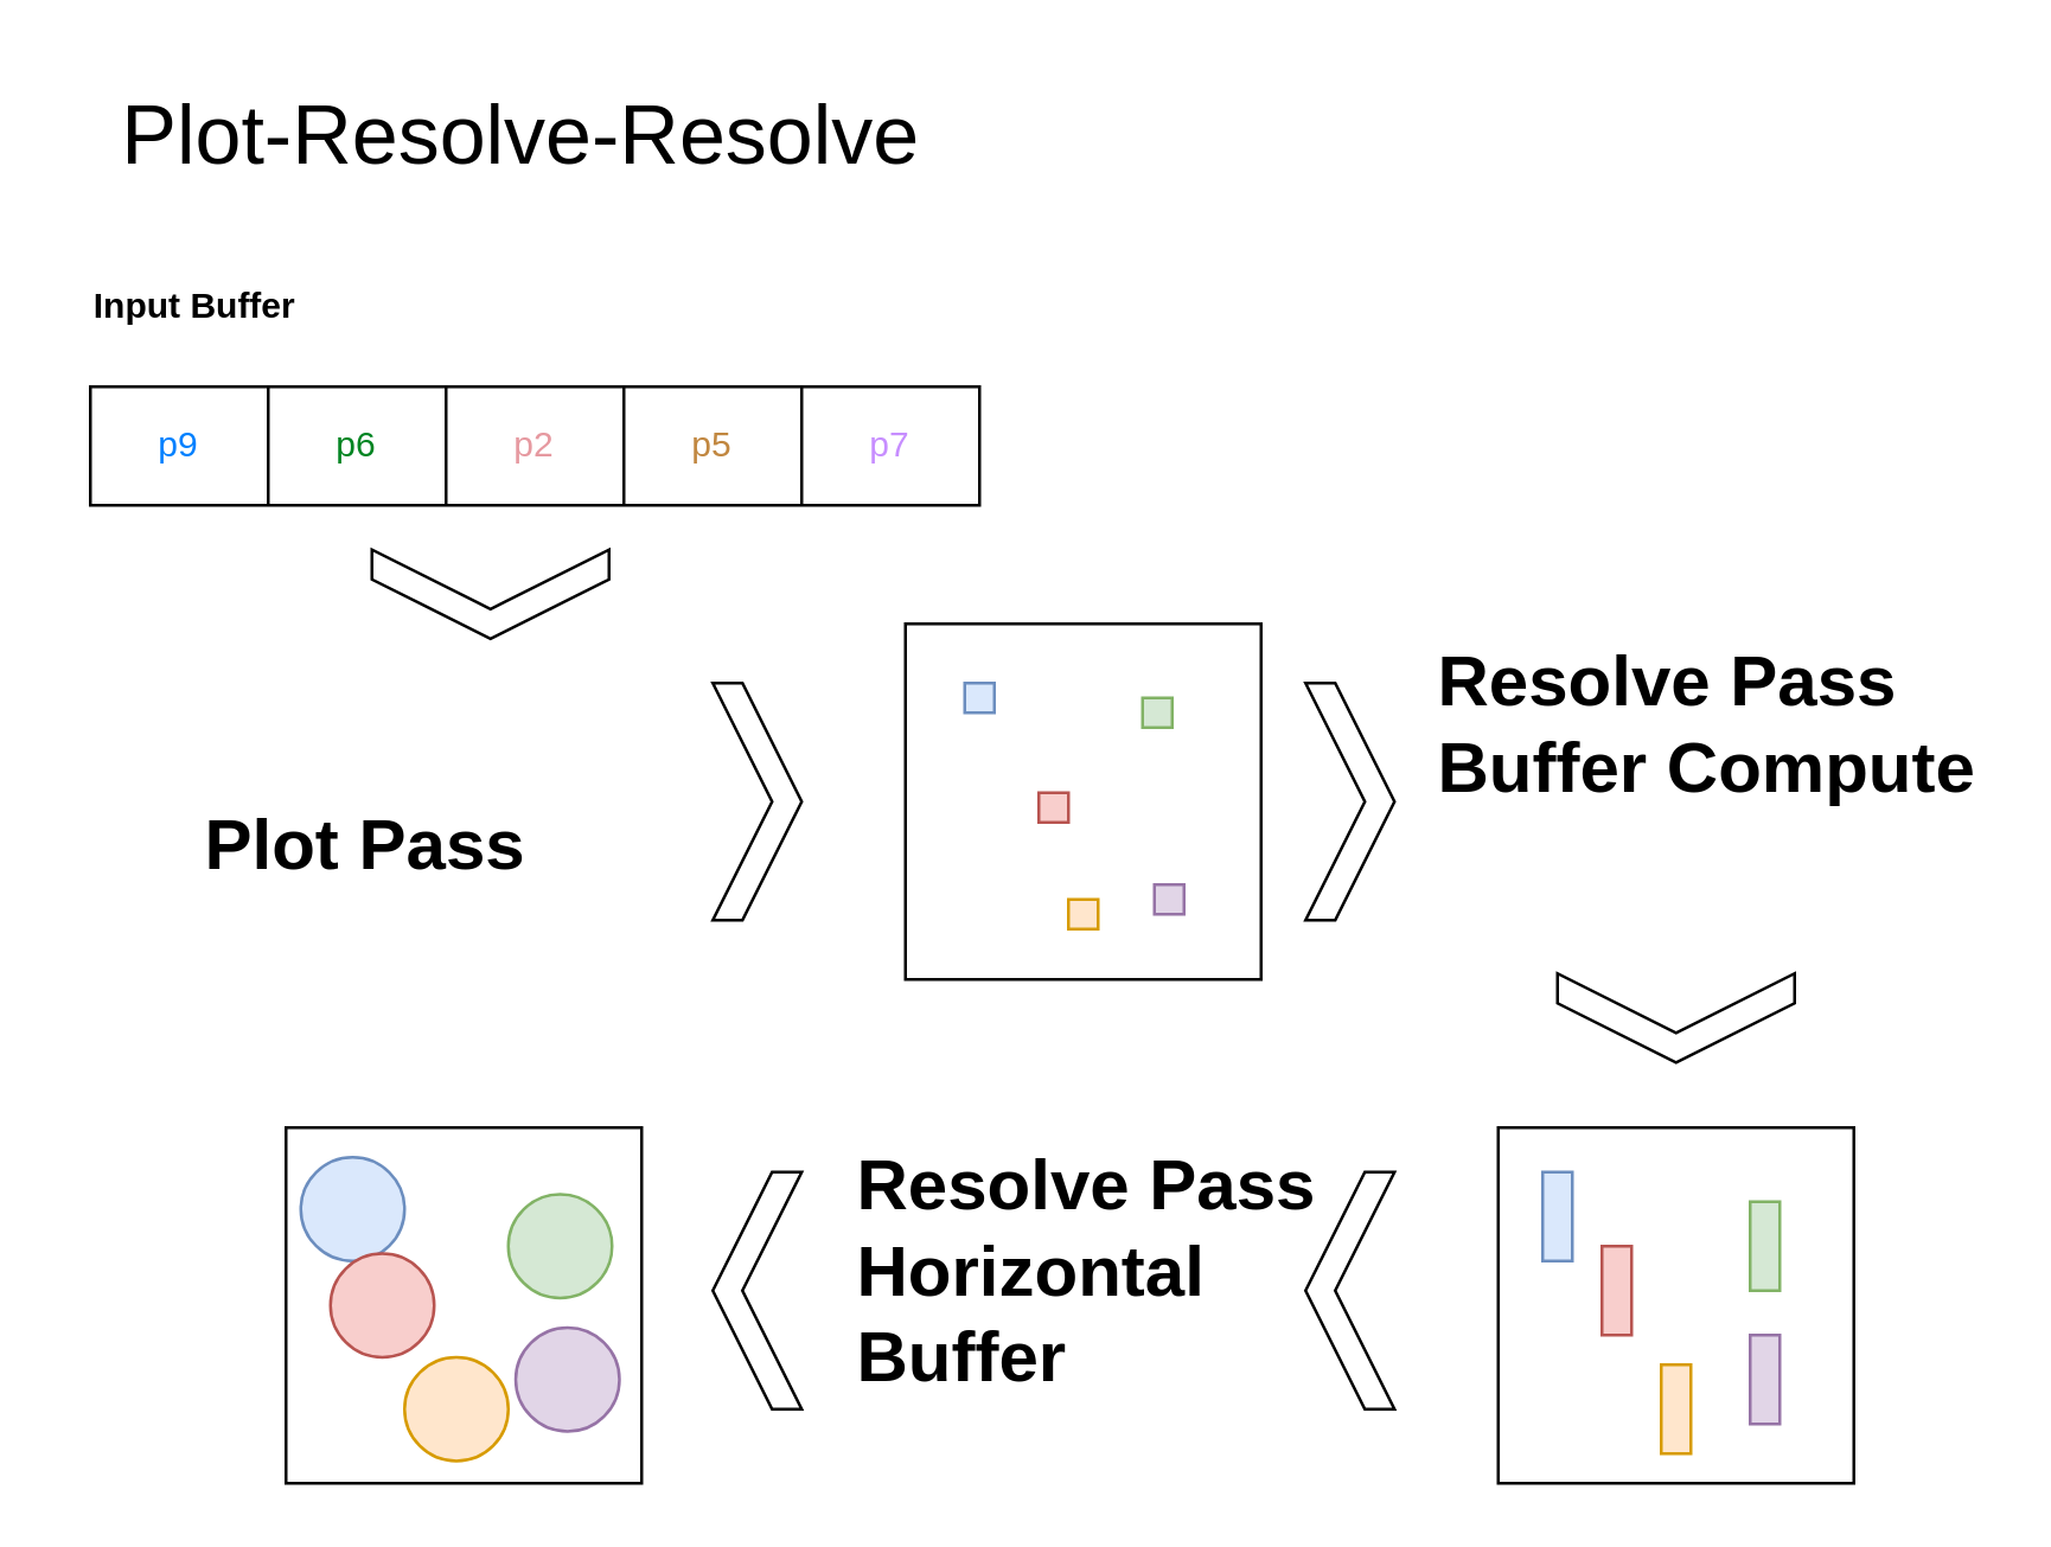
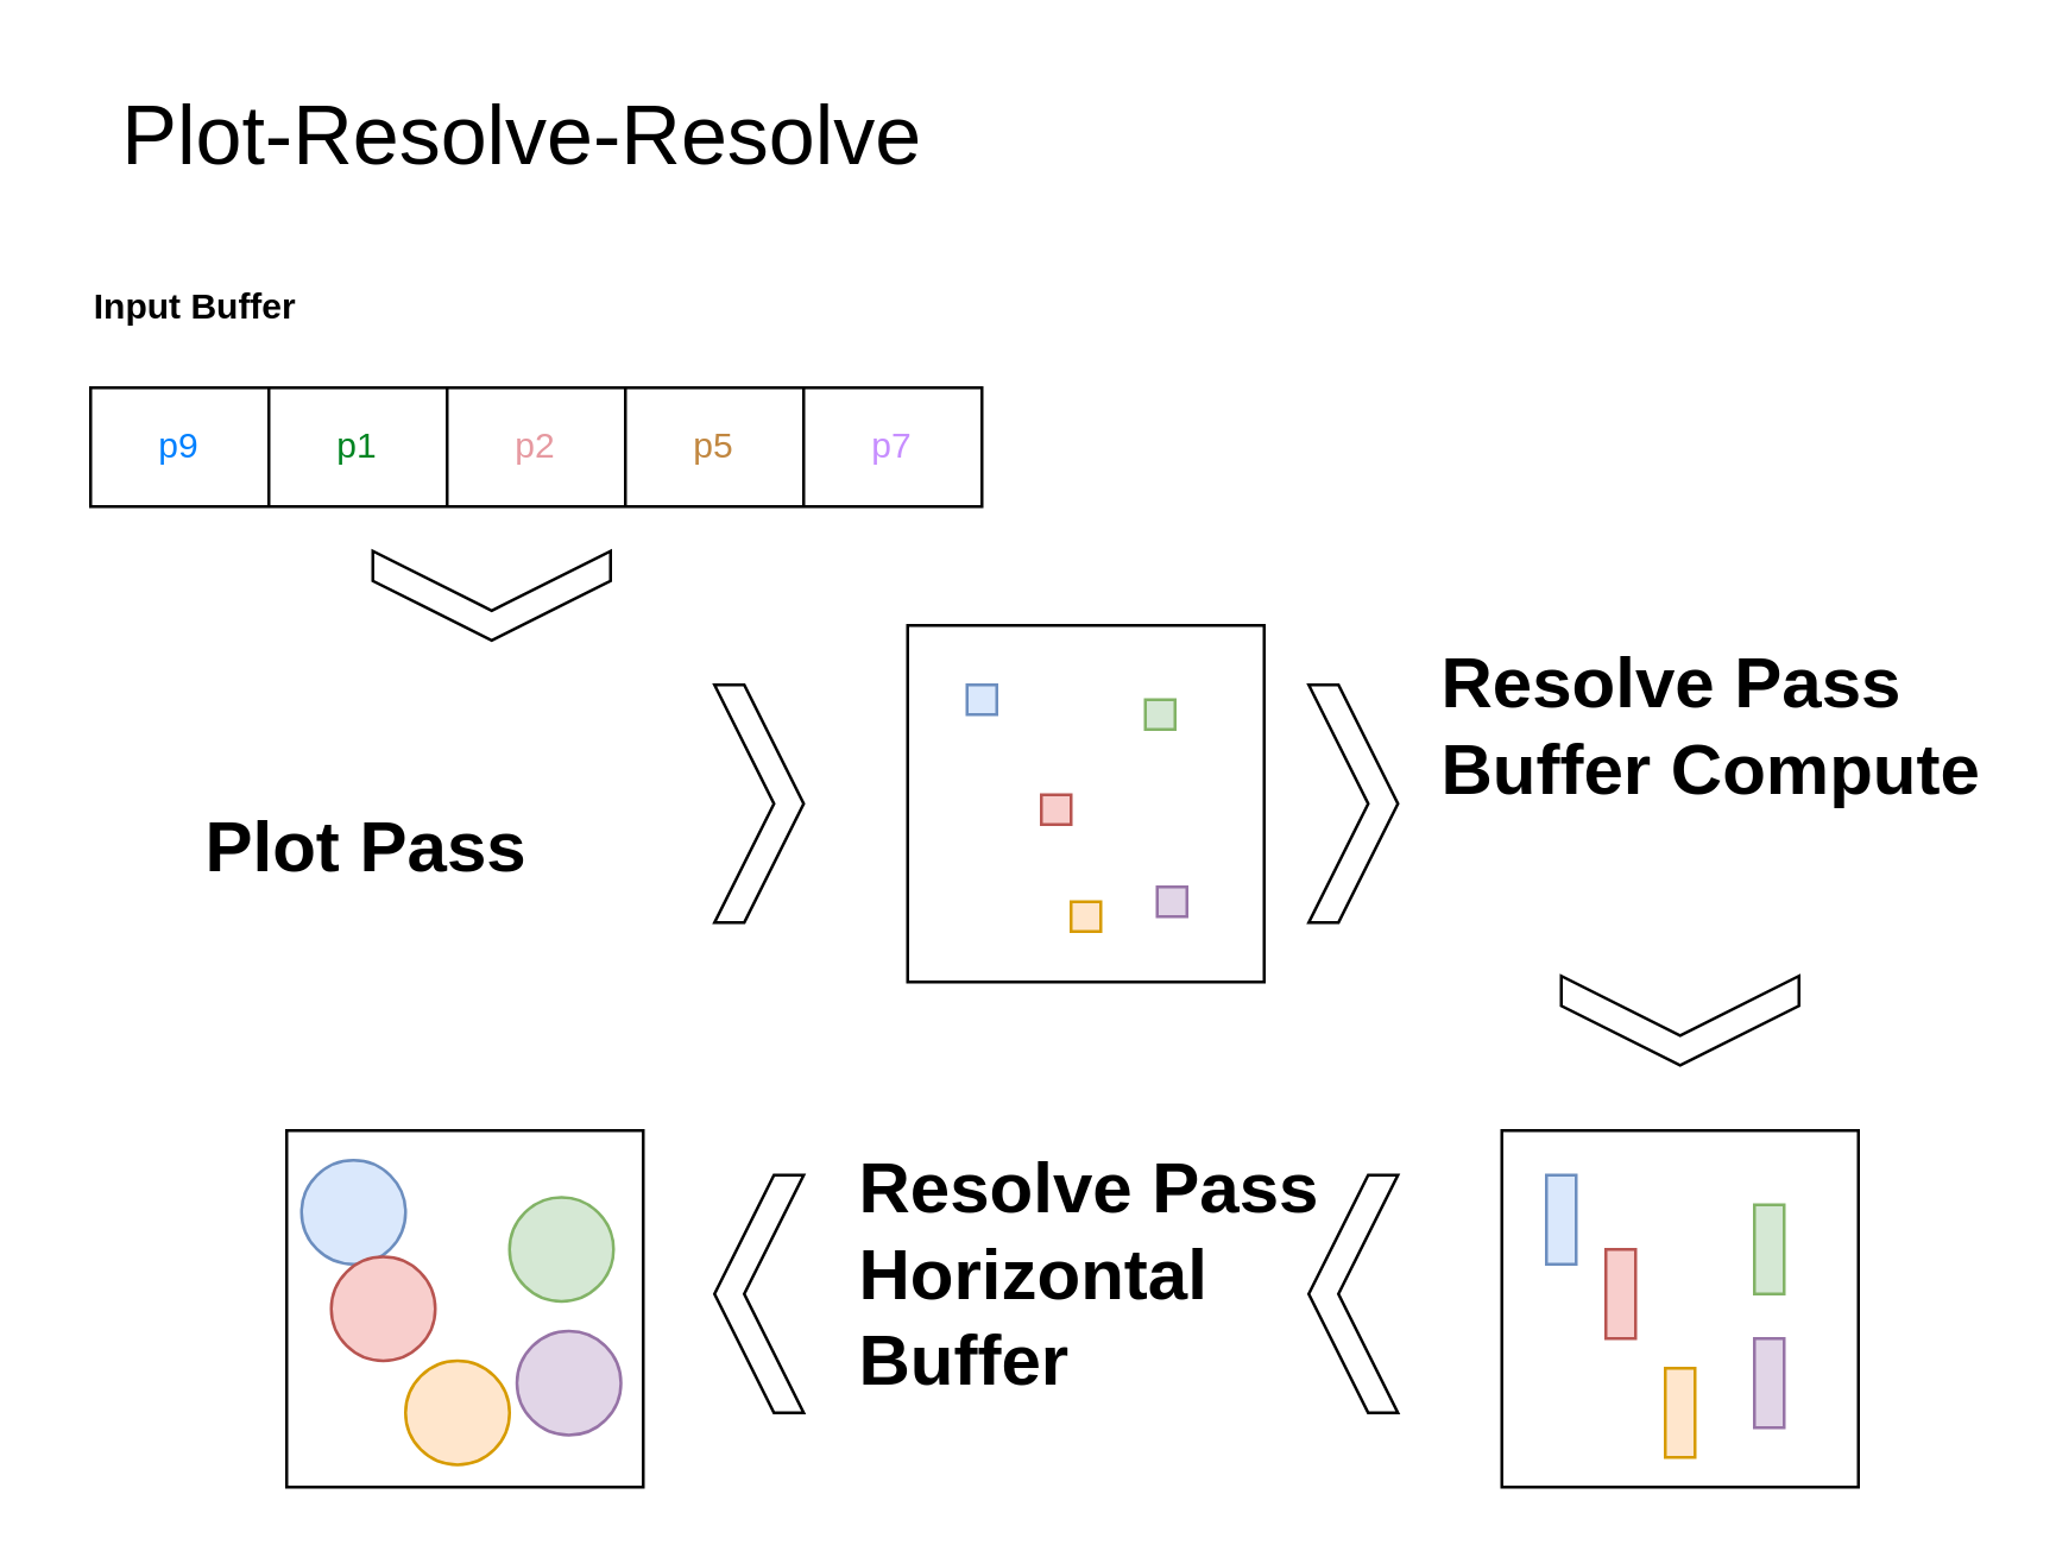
  <mxCell id="0" />
  <mxCell id="1" parent="0" />
  <mxCell id="2" value="" style="shape=table;startSize=0;container=1;collapsible=0;childLayout=tableLayout;" parent="1" vertex="1"><mxGeometry x="30" y="130" width="300" height="40" as="geometry" /></mxCell>
  <mxCell id="3" value="" style="shape=tableRow;horizontal=0;startSize=0;swimlaneHead=0;swimlaneBody=0;strokeColor=inherit;top=0;left=0;bottom=0;right=0;collapsible=0;dropTarget=0;fillColor=none;points=[[0,0.5],[1,0.5]];portConstraint=eastwest;" parent="2" vertex="1"><mxGeometry width="300" height="40" as="geometry" /></mxCell>
  <mxCell id="4" value="&lt;font color=&quot;#0080ff&quot;&gt;p9&lt;/font&gt;" style="shape=partialRectangle;html=1;whiteSpace=wrap;connectable=0;strokeColor=inherit;overflow=hidden;fillColor=none;top=0;left=0;bottom=0;right=0;pointerEvents=1;" parent="3" vertex="1"><mxGeometry width="60" height="40" as="geometry"><mxRectangle width="60" height="40" as="alternateBounds" /></mxGeometry></mxCell>
- <mxCell id="5" value="&lt;font color=&quot;#008421&quot;&gt;p6&lt;/font&gt;" style="shape=partialRectangle;html=1;whiteSpace=wrap;connectable=0;strokeColor=inherit;overflow=hidden;fillColor=none;top=0;left=0;bottom=0;right=0;pointerEvents=1;" parent="3" vertex="1"><mxGeometry x="60" width="60" height="40" as="geometry"><mxRectangle width="60" height="40" as="alternateBounds" /></mxGeometry></mxCell>
+ <mxCell id="5" value="&lt;font color=&quot;#008421&quot;&gt;p1&lt;/font&gt;" style="shape=partialRectangle;html=1;whiteSpace=wrap;connectable=0;strokeColor=inherit;overflow=hidden;fillColor=none;top=0;left=0;bottom=0;right=0;pointerEvents=1;" parent="3" vertex="1"><mxGeometry x="60" width="60" height="40" as="geometry"><mxRectangle width="60" height="40" as="alternateBounds" /></mxGeometry></mxCell>
  <mxCell id="6" value="&lt;font color=&quot;#e699a0&quot;&gt;p2&lt;/font&gt;" style="shape=partialRectangle;html=1;whiteSpace=wrap;connectable=0;strokeColor=inherit;overflow=hidden;fillColor=none;top=0;left=0;bottom=0;right=0;pointerEvents=1;" parent="3" vertex="1"><mxGeometry x="120" width="60" height="40" as="geometry"><mxRectangle width="60" height="40" as="alternateBounds" /></mxGeometry></mxCell>
  <mxCell id="7" value="&lt;font color=&quot;#c18740&quot;&gt;p5&lt;/font&gt;" style="shape=partialRectangle;html=1;whiteSpace=wrap;connectable=0;strokeColor=inherit;overflow=hidden;fillColor=none;top=0;left=0;bottom=0;right=0;pointerEvents=1;" parent="3" vertex="1"><mxGeometry x="180" width="60" height="40" as="geometry"><mxRectangle width="60" height="40" as="alternateBounds" /></mxGeometry></mxCell>
  <mxCell id="8" value="&lt;font color=&quot;#c78eff&quot;&gt;p7&lt;/font&gt;" style="shape=partialRectangle;html=1;whiteSpace=wrap;connectable=0;strokeColor=inherit;overflow=hidden;fillColor=none;top=0;left=0;bottom=0;right=0;pointerEvents=1;" parent="3" vertex="1"><mxGeometry x="240" width="60" height="40" as="geometry"><mxRectangle width="60" height="40" as="alternateBounds" /></mxGeometry></mxCell>
  <mxCell id="9" value="&lt;font style=&quot;font-size: 28px;&quot;&gt;Plot-Resolve-Resolve&lt;/font&gt;" style="text;html=1;align=center;verticalAlign=middle;resizable=0;points=[];autosize=1;strokeColor=none;fillColor=none;" parent="1" vertex="1"><mxGeometry x="30" y="20" width="290" height="50" as="geometry" /></mxCell>
  <mxCell id="10" value="&lt;b&gt;Input Buffer&lt;/b&gt;" style="text;html=1;align=center;verticalAlign=middle;resizable=0;points=[];autosize=1;strokeColor=none;fillColor=none;" parent="1" vertex="1"><mxGeometry x="20" y="88" width="90" height="30" as="geometry" /></mxCell>
  <mxCell id="11" value="&lt;h1&gt;Plot Pass&lt;/h1&gt;" style="text;html=1;strokeColor=none;fillColor=none;spacing=5;spacingTop=-20;whiteSpace=wrap;overflow=hidden;rounded=0;" parent="1" vertex="1"><mxGeometry x="63.5" y="265" width="120" height="40" as="geometry" /></mxCell>
  <mxCell id="12" value="" style="shape=step;perimeter=stepPerimeter;whiteSpace=wrap;html=1;fixedSize=1;rotation=90;" parent="1" vertex="1"><mxGeometry x="150" y="160" width="30" height="80" as="geometry" /></mxCell>
  <mxCell id="13" value="" style="whiteSpace=wrap;html=1;aspect=fixed;" parent="1" vertex="1"><mxGeometry x="305" y="210" width="120" height="120" as="geometry" /></mxCell>
  <mxCell id="14" value="" style="shape=step;perimeter=stepPerimeter;whiteSpace=wrap;html=1;fixedSize=1;" parent="1" vertex="1"><mxGeometry x="240" y="230" width="30" height="80" as="geometry" /></mxCell>
  <mxCell id="15" value="" style="whiteSpace=wrap;html=1;aspect=fixed;fillColor=#dae8fc;strokeColor=#6c8ebf;" parent="1" vertex="1"><mxGeometry x="325" y="230" width="10" height="10" as="geometry" /></mxCell>
  <mxCell id="16" value="" style="whiteSpace=wrap;html=1;aspect=fixed;fillColor=#d5e8d4;strokeColor=#82b366;" parent="1" vertex="1"><mxGeometry x="385" y="235" width="10" height="10" as="geometry" /></mxCell>
  <mxCell id="17" value="" style="whiteSpace=wrap;html=1;aspect=fixed;fillColor=#f8cecc;strokeColor=#b85450;" parent="1" vertex="1"><mxGeometry x="350" y="267" width="10" height="10" as="geometry" /></mxCell>
  <mxCell id="18" value="" style="whiteSpace=wrap;html=1;aspect=fixed;fillColor=#ffe6cc;strokeColor=#d79b00;" parent="1" vertex="1"><mxGeometry x="360" y="303" width="10" height="10" as="geometry" /></mxCell>
  <mxCell id="19" value="" style="whiteSpace=wrap;html=1;aspect=fixed;fillColor=#e1d5e7;strokeColor=#9673a6;" parent="1" vertex="1"><mxGeometry x="389" y="298" width="10" height="10" as="geometry" /></mxCell>
  <mxCell id="20" value="&lt;h1&gt;Resolve Pass Buffer Compute&lt;br&gt;&lt;/h1&gt;" style="text;html=1;strokeColor=none;fillColor=none;spacing=5;spacingTop=-20;whiteSpace=wrap;overflow=hidden;rounded=0;" parent="1" vertex="1"><mxGeometry x="480" y="210" width="190" height="120" as="geometry" /></mxCell>
  <mxCell id="21" value="" style="shape=step;perimeter=stepPerimeter;whiteSpace=wrap;html=1;fixedSize=1;" parent="1" vertex="1"><mxGeometry x="440" y="230" width="30" height="80" as="geometry" /></mxCell>
  <mxCell id="22" value="" style="shape=step;perimeter=stepPerimeter;whiteSpace=wrap;html=1;fixedSize=1;rotation=90;" parent="1" vertex="1"><mxGeometry x="550" y="303" width="30" height="80" as="geometry" /></mxCell>
  <mxCell id="23" value="" style="whiteSpace=wrap;html=1;aspect=fixed;" parent="1" vertex="1"><mxGeometry x="505" y="380" width="120" height="120" as="geometry" /></mxCell>
  <mxCell id="24" value="" style="rounded=0;whiteSpace=wrap;html=1;rotation=-90;fillColor=#dae8fc;strokeColor=#6c8ebf;" parent="1" vertex="1"><mxGeometry x="510" y="405" width="30" height="10" as="geometry" /></mxCell>
  <mxCell id="25" value="" style="rounded=0;whiteSpace=wrap;html=1;rotation=-90;fillColor=#d5e8d4;strokeColor=#82b366;" parent="1" vertex="1"><mxGeometry x="580" y="415" width="30" height="10" as="geometry" /></mxCell>
  <mxCell id="26" value="" style="rounded=0;whiteSpace=wrap;html=1;rotation=-90;fillColor=#f8cecc;strokeColor=#b85450;" parent="1" vertex="1"><mxGeometry x="530" y="430" width="30" height="10" as="geometry" /></mxCell>
  <mxCell id="27" value="" style="rounded=0;whiteSpace=wrap;html=1;rotation=-90;fillColor=#ffe6cc;strokeColor=#d79b00;" parent="1" vertex="1"><mxGeometry x="550" y="470" width="30" height="10" as="geometry" /></mxCell>
  <mxCell id="28" value="" style="rounded=0;whiteSpace=wrap;html=1;rotation=-90;fillColor=#e1d5e7;strokeColor=#9673a6;" parent="1" vertex="1"><mxGeometry x="580" y="460" width="30" height="10" as="geometry" /></mxCell>
  <mxCell id="29" value="&lt;h1&gt;Resolve Pass Horizontal Buffer&lt;br&gt;&lt;/h1&gt;" style="text;html=1;strokeColor=none;fillColor=none;spacing=5;spacingTop=-20;whiteSpace=wrap;overflow=hidden;rounded=0;" parent="1" vertex="1"><mxGeometry x="284" y="380" width="190" height="120" as="geometry" /></mxCell>
  <mxCell id="30" value="" style="shape=step;perimeter=stepPerimeter;whiteSpace=wrap;html=1;fixedSize=1;rotation=-180;" parent="1" vertex="1"><mxGeometry x="440" y="395" width="30" height="80" as="geometry" /></mxCell>
  <mxCell id="31" value="" style="shape=step;perimeter=stepPerimeter;whiteSpace=wrap;html=1;fixedSize=1;rotation=-180;" parent="1" vertex="1"><mxGeometry x="240" y="395" width="30" height="80" as="geometry" /></mxCell>
  <mxCell id="32" value="" style="whiteSpace=wrap;html=1;aspect=fixed;" parent="1" vertex="1"><mxGeometry x="96" y="380" width="120" height="120" as="geometry" /></mxCell>
  <mxCell id="33" value="" style="ellipse;whiteSpace=wrap;html=1;aspect=fixed;fillColor=#dae8fc;strokeColor=#6c8ebf;" parent="1" vertex="1"><mxGeometry x="101" y="390" width="35" height="35" as="geometry" /></mxCell>
  <mxCell id="34" value="" style="ellipse;whiteSpace=wrap;html=1;aspect=fixed;fillColor=#d5e8d4;strokeColor=#82b366;" parent="1" vertex="1"><mxGeometry x="171" y="402.5" width="35" height="35" as="geometry" /></mxCell>
  <mxCell id="35" value="" style="ellipse;whiteSpace=wrap;html=1;aspect=fixed;fillColor=#f8cecc;strokeColor=#b85450;" parent="1" vertex="1"><mxGeometry x="111" y="422.5" width="35" height="35" as="geometry" /></mxCell>
  <mxCell id="36" value="" style="ellipse;whiteSpace=wrap;html=1;aspect=fixed;fillColor=#ffe6cc;strokeColor=#d79b00;" parent="1" vertex="1"><mxGeometry x="136" y="457.5" width="35" height="35" as="geometry" /></mxCell>
  <mxCell id="37" value="" style="ellipse;whiteSpace=wrap;html=1;aspect=fixed;fillColor=#e1d5e7;strokeColor=#9673a6;" parent="1" vertex="1"><mxGeometry x="173.5" y="447.5" width="35" height="35" as="geometry" /></mxCell>
